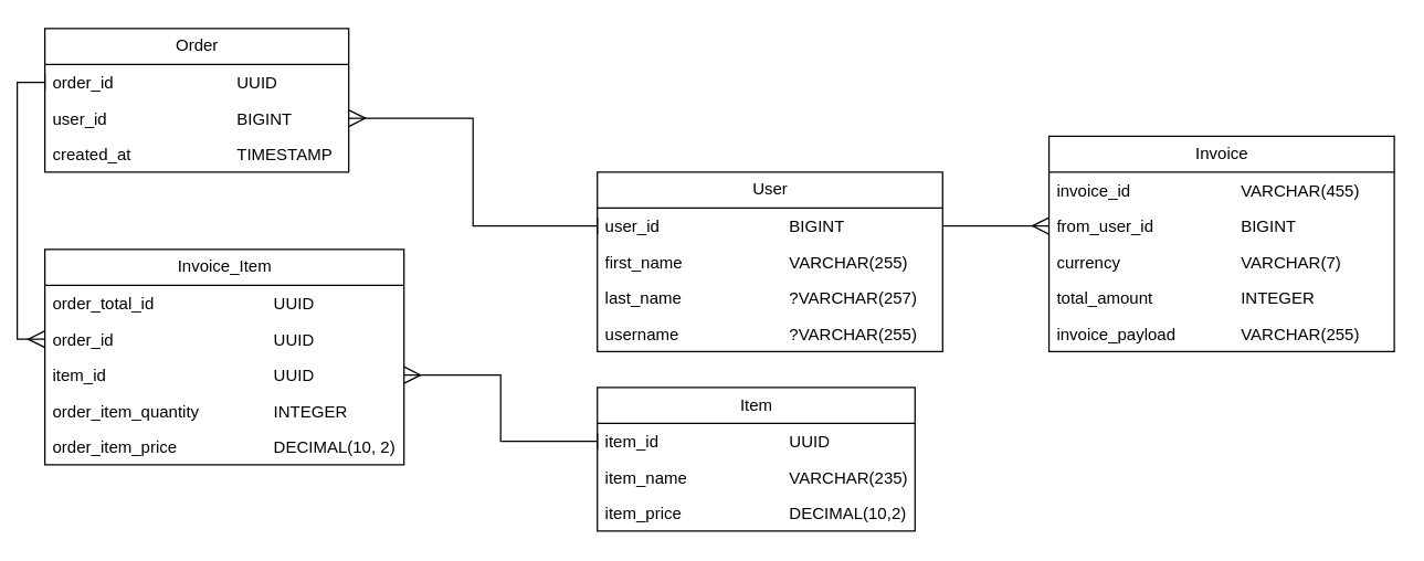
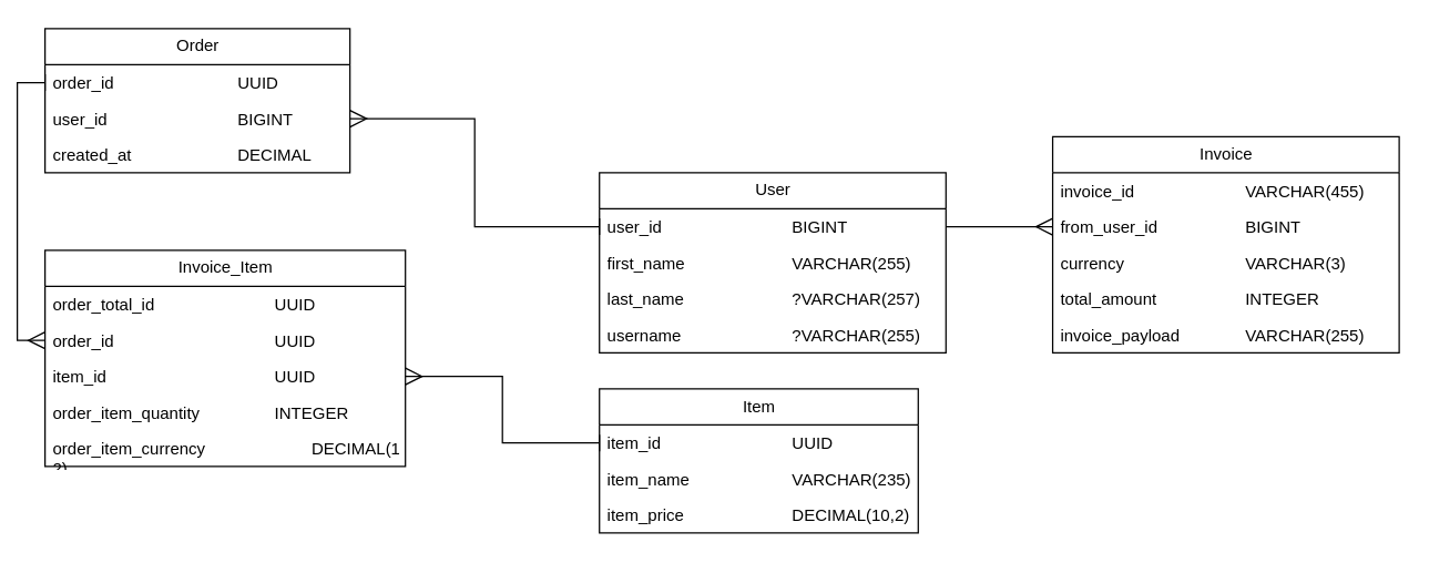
  <mxCell id="0" />
  <mxCell id="1" parent="0" />
  <mxCell id="2" value="Order" style="swimlane;fontStyle=0;childLayout=stackLayout;horizontal=1;startSize=26;fillColor=none;horizontalStack=0;resizeParent=1;resizeParentMax=0;resizeLast=0;collapsible=1;marginBottom=0;html=1;" vertex="1" parent="1"><mxGeometry x="20" y="20" width="220" height="104" as="geometry"><mxRectangle x="110" y="110" width="70" height="30" as="alternateBounds" /></mxGeometry></mxCell>
  <mxCell id="3" value="order_id&lt;span style=&quot;white-space: pre;&quot;&gt;&#09;&lt;/span&gt;&lt;span style=&quot;white-space: pre;&quot;&gt;&#09;&lt;/span&gt;&lt;span style=&quot;white-space: pre;&quot;&gt;&#09;&lt;/span&gt;&lt;span style=&quot;white-space: pre;&quot;&gt;&#09;&lt;/span&gt;UUID&lt;div&gt;&lt;br&gt;&lt;/div&gt;" style="text;strokeColor=none;fillColor=none;align=left;verticalAlign=top;spacingLeft=4;spacingRight=4;overflow=hidden;rotatable=0;points=[[0,0.5],[1,0.5]];portConstraint=eastwest;whiteSpace=wrap;html=1;" vertex="1" parent="2"><mxGeometry y="26" width="220" height="26" as="geometry" /></mxCell>
  <mxCell id="4" value="user_id&lt;span style=&quot;white-space: pre;&quot;&gt;&#09;&lt;/span&gt;&lt;span style=&quot;white-space: pre;&quot;&gt;&#09;&lt;/span&gt;&lt;span style=&quot;white-space: pre;&quot;&gt;&#09;&lt;/span&gt;&lt;span style=&quot;white-space: pre;&quot;&gt;&#09;&lt;/span&gt;BIGINT" style="text;strokeColor=none;fillColor=none;align=left;verticalAlign=top;spacingLeft=4;spacingRight=4;overflow=hidden;rotatable=0;points=[[0,0.5],[1,0.5]];portConstraint=eastwest;whiteSpace=wrap;html=1;" vertex="1" parent="2"><mxGeometry y="52" width="220" height="26" as="geometry" /></mxCell>
- <mxCell id="5" value="created_at&lt;span style=&quot;white-space: pre;&quot;&gt;&#09;&lt;/span&gt;&lt;span style=&quot;white-space: pre;&quot;&gt;&#09;&lt;/span&gt;&lt;span style=&quot;white-space: pre;&quot;&gt;&#09;&lt;/span&gt;TIMESTAMP" style="text;strokeColor=none;fillColor=none;align=left;verticalAlign=top;spacingLeft=4;spacingRight=4;overflow=hidden;rotatable=0;points=[[0,0.5],[1,0.5]];portConstraint=eastwest;whiteSpace=wrap;html=1;" vertex="1" parent="2"><mxGeometry y="78" width="220" height="26" as="geometry" /></mxCell>
+ <mxCell id="5" value="created_at&lt;span style=&quot;white-space: pre;&quot;&gt;&#09;&lt;/span&gt;&lt;span style=&quot;white-space: pre;&quot;&gt;&#09;&lt;/span&gt;&lt;span style=&quot;white-space: pre;&quot;&gt;&#09;&lt;/span&gt;DECIMAL" style="text;strokeColor=none;fillColor=none;align=left;verticalAlign=top;spacingLeft=4;spacingRight=4;overflow=hidden;rotatable=0;points=[[0,0.5],[1,0.5]];portConstraint=eastwest;whiteSpace=wrap;html=1;" vertex="1" parent="2"><mxGeometry y="78" width="220" height="26" as="geometry" /></mxCell>
  <mxCell id="6" value="Invoice_Item" style="swimlane;fontStyle=0;childLayout=stackLayout;horizontal=1;startSize=26;fillColor=none;horizontalStack=0;resizeParent=1;resizeParentMax=0;resizeLast=0;collapsible=1;marginBottom=0;html=1;" vertex="1" parent="1"><mxGeometry x="20" y="180" width="260" height="156" as="geometry"><mxRectangle x="110" y="110" width="70" height="30" as="alternateBounds" /></mxGeometry></mxCell>
  <mxCell id="7" value="order_total_id&lt;span style=&quot;white-space: pre;&quot;&gt;&#09;&lt;/span&gt;&lt;span style=&quot;white-space: pre;&quot;&gt;&#09;&lt;/span&gt;&lt;span style=&quot;white-space: pre;&quot;&gt;&#09;&lt;/span&gt;&lt;span style=&quot;white-space: pre;&quot;&gt;&#09;&lt;/span&gt;UUID&lt;div&gt;&lt;br&gt;&lt;/div&gt;" style="text;strokeColor=none;fillColor=none;align=left;verticalAlign=top;spacingLeft=4;spacingRight=4;overflow=hidden;rotatable=0;points=[[0,0.5],[1,0.5]];portConstraint=eastwest;whiteSpace=wrap;html=1;" vertex="1" parent="6"><mxGeometry y="26" width="260" height="26" as="geometry" /></mxCell>
  <mxCell id="8" value="order_id&lt;span style=&quot;white-space: pre;&quot;&gt;&#09;&lt;/span&gt;&lt;span style=&quot;white-space: pre;&quot;&gt;&#09;&lt;/span&gt;&lt;span style=&quot;white-space: pre;&quot;&gt;&#09;&lt;/span&gt;&lt;span style=&quot;white-space: pre;&quot;&gt;&#09;&lt;span style=&quot;white-space: pre;&quot;&gt;&#09;&lt;/span&gt;&lt;/span&gt;UUID&lt;div&gt;&lt;br&gt;&lt;/div&gt;" style="text;strokeColor=none;fillColor=none;align=left;verticalAlign=top;spacingLeft=4;spacingRight=4;overflow=hidden;rotatable=0;points=[[0,0.5],[1,0.5]];portConstraint=eastwest;whiteSpace=wrap;html=1;" vertex="1" parent="6"><mxGeometry y="52" width="260" height="26" as="geometry" /></mxCell>
  <mxCell id="9" value="item_id&lt;span style=&quot;white-space: pre;&quot;&gt;&#09;&lt;/span&gt;&lt;span style=&quot;white-space: pre;&quot;&gt;&#09;&lt;/span&gt;&lt;span style=&quot;white-space: pre;&quot;&gt;&#09;&lt;/span&gt;&lt;span style=&quot;white-space: pre;&quot;&gt;&#09;&lt;span style=&quot;white-space: pre;&quot;&gt;&#09;&lt;/span&gt;&lt;/span&gt;UUID&lt;div&gt;&lt;br&gt;&lt;/div&gt;" style="text;strokeColor=none;fillColor=none;align=left;verticalAlign=top;spacingLeft=4;spacingRight=4;overflow=hidden;rotatable=0;points=[[0,0.5],[1,0.5]];portConstraint=eastwest;whiteSpace=wrap;html=1;" vertex="1" parent="6"><mxGeometry y="78" width="260" height="26" as="geometry" /></mxCell>
  <mxCell id="10" value="order_item_quantity&lt;span style=&quot;white-space: pre;&quot;&gt;&#09;&lt;/span&gt;&lt;span style=&quot;white-space: pre;&quot;&gt;&#09;&lt;/span&gt;INTEGER" style="text;strokeColor=none;fillColor=none;align=left;verticalAlign=top;spacingLeft=4;spacingRight=4;overflow=hidden;rotatable=0;points=[[0,0.5],[1,0.5]];portConstraint=eastwest;whiteSpace=wrap;html=1;" vertex="1" parent="6"><mxGeometry y="104" width="260" height="26" as="geometry" /></mxCell>
- <mxCell id="11" value="order_item_price&lt;span style=&quot;white-space: pre;&quot;&gt;&#09;&lt;/span&gt;&lt;span style=&quot;white-space: pre;&quot;&gt;&#09;&lt;/span&gt;&lt;span style=&quot;white-space: pre;&quot;&gt;&#09;&lt;/span&gt;DECIMAL(10, 2)" style="text;strokeColor=none;fillColor=none;align=left;verticalAlign=top;spacingLeft=4;spacingRight=4;overflow=hidden;rotatable=0;points=[[0,0.5],[1,0.5]];portConstraint=eastwest;whiteSpace=wrap;html=1;" vertex="1" parent="6"><mxGeometry y="130" width="260" height="26" as="geometry" /></mxCell>
+ <mxCell id="11" value="order_item_currency&lt;span style=&quot;white-space: pre;&quot;&gt;&#09;&lt;/span&gt;&lt;span style=&quot;white-space: pre;&quot;&gt;&#09;&lt;/span&gt;&lt;span style=&quot;white-space: pre;&quot;&gt;&#09;&lt;/span&gt;DECIMAL(10, 2)" style="text;strokeColor=none;fillColor=none;align=left;verticalAlign=top;spacingLeft=4;spacingRight=4;overflow=hidden;rotatable=0;points=[[0,0.5],[1,0.5]];portConstraint=eastwest;whiteSpace=wrap;html=1;" vertex="1" parent="6"><mxGeometry y="130" width="260" height="26" as="geometry" /></mxCell>
  <mxCell id="12" style="edgeStyle=orthogonalEdgeStyle;rounded=0;orthogonalLoop=1;jettySize=auto;html=1;exitX=0;exitY=0.5;exitDx=0;exitDy=0;entryX=0;entryY=0.5;entryDx=0;entryDy=0;curved=0;endArrow=baseDash;endFill=0;startArrow=ERmany;startFill=0;startSize=10;endSize=10;" edge="1" parent="1" source="8" target="3"><mxGeometry relative="1" as="geometry" /></mxCell>
  <mxCell id="13" value="User" style="swimlane;fontStyle=0;childLayout=stackLayout;horizontal=1;startSize=26;fillColor=none;horizontalStack=0;resizeParent=1;resizeParentMax=0;resizeLast=0;collapsible=1;marginBottom=0;html=1;" vertex="1" parent="1"><mxGeometry x="420" y="124" width="250" height="130" as="geometry"><mxRectangle x="110" y="110" width="70" height="30" as="alternateBounds" /></mxGeometry></mxCell>
  <mxCell id="14" value="user_id&lt;span style=&quot;white-space: pre;&quot;&gt;&#09;&lt;/span&gt;&lt;span style=&quot;white-space: pre;&quot;&gt;&#09;&lt;/span&gt;&lt;span style=&quot;white-space: pre;&quot;&gt;&#09;&lt;/span&gt;&lt;span style=&quot;white-space: pre;&quot;&gt;&#09;&lt;/span&gt;BIGINT&lt;div&gt;&lt;br&gt;&lt;/div&gt;" style="text;strokeColor=none;fillColor=none;align=left;verticalAlign=top;spacingLeft=4;spacingRight=4;overflow=hidden;rotatable=0;points=[[0,0.5],[1,0.5]];portConstraint=eastwest;whiteSpace=wrap;html=1;" vertex="1" parent="13"><mxGeometry y="26" width="250" height="26" as="geometry" /></mxCell>
  <mxCell id="15" value="first_name&lt;span style=&quot;white-space: pre;&quot;&gt;&#09;&lt;/span&gt;&lt;span style=&quot;white-space: pre;&quot;&gt;&#09;&lt;/span&gt;&lt;span style=&quot;white-space: pre;&quot;&gt;&#09;&lt;/span&gt;VARCHAR(255)" style="text;strokeColor=none;fillColor=none;align=left;verticalAlign=top;spacingLeft=4;spacingRight=4;overflow=hidden;rotatable=0;points=[[0,0.5],[1,0.5]];portConstraint=eastwest;whiteSpace=wrap;html=1;" vertex="1" parent="13"><mxGeometry y="52" width="250" height="26" as="geometry" /></mxCell>
  <mxCell id="16" value="last_name&lt;span style=&quot;white-space: pre;&quot;&gt;&#09;&lt;/span&gt;&lt;span style=&quot;white-space: pre;&quot;&gt;&#09;&lt;/span&gt;&lt;span style=&quot;white-space: pre;&quot;&gt;&#09;&lt;/span&gt;?VARCHAR(257)" style="text;strokeColor=none;fillColor=none;align=left;verticalAlign=top;spacingLeft=4;spacingRight=4;overflow=hidden;rotatable=0;points=[[0,0.5],[1,0.5]];portConstraint=eastwest;whiteSpace=wrap;html=1;" vertex="1" parent="13"><mxGeometry y="78" width="250" height="26" as="geometry" /></mxCell>
  <mxCell id="17" value="username&lt;span style=&quot;white-space: pre;&quot;&gt;&#09;&lt;/span&gt;&lt;span style=&quot;white-space: pre;&quot;&gt;&#09;&lt;/span&gt;&lt;span style=&quot;white-space: pre;&quot;&gt;&#09;&lt;/span&gt;?VARCHAR(255)" style="text;strokeColor=none;fillColor=none;align=left;verticalAlign=top;spacingLeft=4;spacingRight=4;overflow=hidden;rotatable=0;points=[[0,0.5],[1,0.5]];portConstraint=eastwest;whiteSpace=wrap;html=1;" vertex="1" parent="13"><mxGeometry y="104" width="250" height="26" as="geometry" /></mxCell>
  <mxCell id="18" style="edgeStyle=orthogonalEdgeStyle;rounded=0;orthogonalLoop=1;jettySize=auto;html=1;exitX=1;exitY=0.5;exitDx=0;exitDy=0;entryX=0;entryY=0.5;entryDx=0;entryDy=0;startArrow=ERmany;startFill=0;startSize=10;endSize=10;endArrow=baseDash;endFill=0;" edge="1" parent="1" source="4" target="14"><mxGeometry relative="1" as="geometry" /></mxCell>
  <mxCell id="19" value="Item" style="swimlane;fontStyle=0;childLayout=stackLayout;horizontal=1;startSize=26;fillColor=none;horizontalStack=0;resizeParent=1;resizeParentMax=0;resizeLast=0;collapsible=1;marginBottom=0;html=1;" vertex="1" parent="1"><mxGeometry x="420" y="280" width="230" height="104" as="geometry"><mxRectangle x="110" y="110" width="70" height="30" as="alternateBounds" /></mxGeometry></mxCell>
  <mxCell id="20" value="item_id&lt;span style=&quot;white-space: pre;&quot;&gt;&#09;&lt;/span&gt;&lt;span style=&quot;white-space: pre;&quot;&gt;&#09;&lt;/span&gt;&lt;span style=&quot;white-space: pre;&quot;&gt;&#09;&lt;/span&gt;&lt;span style=&quot;white-space: pre;&quot;&gt;&#09;&lt;/span&gt;UUID&lt;div&gt;&lt;br&gt;&lt;/div&gt;" style="text;strokeColor=none;fillColor=none;align=left;verticalAlign=top;spacingLeft=4;spacingRight=4;overflow=hidden;rotatable=0;points=[[0,0.5],[1,0.5]];portConstraint=eastwest;whiteSpace=wrap;html=1;" vertex="1" parent="19"><mxGeometry y="26" width="230" height="26" as="geometry" /></mxCell>
  <mxCell id="21" value="item_name&lt;span style=&quot;white-space: pre;&quot;&gt;&#09;&lt;/span&gt;&lt;span style=&quot;white-space: pre;&quot;&gt;&#09;&lt;/span&gt;&lt;span style=&quot;white-space: pre;&quot;&gt;&#09;&lt;/span&gt;VARCHAR(235)" style="text;strokeColor=none;fillColor=none;align=left;verticalAlign=top;spacingLeft=4;spacingRight=4;overflow=hidden;rotatable=0;points=[[0,0.5],[1,0.5]];portConstraint=eastwest;whiteSpace=wrap;html=1;" vertex="1" parent="19"><mxGeometry y="52" width="230" height="26" as="geometry" /></mxCell>
  <mxCell id="22" value="item_price&lt;span style=&quot;white-space: pre;&quot;&gt;&#09;&lt;/span&gt;&lt;span style=&quot;white-space: pre;&quot;&gt;&#09;&lt;/span&gt;&lt;span style=&quot;white-space: pre;&quot;&gt;&#09;&lt;/span&gt;DECIMAL(10,2)" style="text;strokeColor=none;fillColor=none;align=left;verticalAlign=top;spacingLeft=4;spacingRight=4;overflow=hidden;rotatable=0;points=[[0,0.5],[1,0.5]];portConstraint=eastwest;whiteSpace=wrap;html=1;" vertex="1" parent="19"><mxGeometry y="78" width="230" height="26" as="geometry" /></mxCell>
  <mxCell id="23" style="edgeStyle=orthogonalEdgeStyle;rounded=0;orthogonalLoop=1;jettySize=auto;html=1;exitX=1;exitY=0.5;exitDx=0;exitDy=0;entryX=0;entryY=0.5;entryDx=0;entryDy=0;startSize=10;startArrow=ERmany;startFill=0;endSize=10;endArrow=baseDash;endFill=0;" edge="1" parent="1" source="9" target="20"><mxGeometry relative="1" as="geometry" /></mxCell>
  <mxCell id="24" value="Invoice" style="swimlane;fontStyle=0;childLayout=stackLayout;horizontal=1;startSize=26;fillColor=none;horizontalStack=0;resizeParent=1;resizeParentMax=0;resizeLast=0;collapsible=1;marginBottom=0;html=1;" vertex="1" parent="1"><mxGeometry x="747" y="98" width="250" height="156" as="geometry"><mxRectangle x="110" y="110" width="70" height="30" as="alternateBounds" /></mxGeometry></mxCell>
  <mxCell id="25" value="invoice_id&lt;span style=&quot;white-space: pre;&quot;&gt;&#09;&lt;/span&gt;&lt;span style=&quot;white-space: pre;&quot;&gt;&#09;&lt;/span&gt;&lt;span style=&quot;white-space: pre;&quot;&gt;&#09;&lt;/span&gt;VARCHAR(455)&lt;div&gt;&lt;br&gt;&lt;/div&gt;" style="text;strokeColor=none;fillColor=none;align=left;verticalAlign=top;spacingLeft=4;spacingRight=4;overflow=hidden;rotatable=0;points=[[0,0.5],[1,0.5]];portConstraint=eastwest;whiteSpace=wrap;html=1;" vertex="1" parent="24"><mxGeometry y="26" width="250" height="26" as="geometry" /></mxCell>
  <mxCell id="26" value="from_user_id&lt;span style=&quot;white-space: pre;&quot;&gt;&#09;&lt;/span&gt;&lt;span style=&quot;white-space: pre;&quot;&gt;&#09;&lt;/span&gt;&lt;span style=&quot;white-space: pre;&quot;&gt;&#09;&lt;/span&gt;BIGINT&lt;div&gt;&lt;br&gt;&lt;/div&gt;" style="text;strokeColor=none;fillColor=none;align=left;verticalAlign=top;spacingLeft=4;spacingRight=4;overflow=hidden;rotatable=0;points=[[0,0.5],[1,0.5]];portConstraint=eastwest;whiteSpace=wrap;html=1;" vertex="1" parent="24"><mxGeometry y="52" width="250" height="26" as="geometry" /></mxCell>
- <mxCell id="27" value="currency&lt;span style=&quot;white-space: pre;&quot;&gt;&#09;&lt;/span&gt;&lt;span style=&quot;white-space: pre;&quot;&gt;&#09;&lt;/span&gt;&lt;span style=&quot;white-space: pre;&quot;&gt;&#09;&lt;span style=&quot;white-space: pre;&quot;&gt;&#09;&lt;/span&gt;&lt;/span&gt;VARCHAR(7)" style="text;strokeColor=none;fillColor=none;align=left;verticalAlign=top;spacingLeft=4;spacingRight=4;overflow=hidden;rotatable=0;points=[[0,0.5],[1,0.5]];portConstraint=eastwest;whiteSpace=wrap;html=1;" vertex="1" parent="24"><mxGeometry y="78" width="250" height="26" as="geometry" /></mxCell>
+ <mxCell id="27" value="currency&lt;span style=&quot;white-space: pre;&quot;&gt;&#09;&lt;/span&gt;&lt;span style=&quot;white-space: pre;&quot;&gt;&#09;&lt;/span&gt;&lt;span style=&quot;white-space: pre;&quot;&gt;&#09;&lt;span style=&quot;white-space: pre;&quot;&gt;&#09;&lt;/span&gt;&lt;/span&gt;VARCHAR(3)" style="text;strokeColor=none;fillColor=none;align=left;verticalAlign=top;spacingLeft=4;spacingRight=4;overflow=hidden;rotatable=0;points=[[0,0.5],[1,0.5]];portConstraint=eastwest;whiteSpace=wrap;html=1;" vertex="1" parent="24"><mxGeometry y="78" width="250" height="26" as="geometry" /></mxCell>
  <mxCell id="28" value="total_amount&lt;span style=&quot;white-space: pre;&quot;&gt;&#09;&lt;/span&gt;&lt;span style=&quot;white-space: pre;&quot;&gt;&#09;&lt;/span&gt;&lt;span style=&quot;white-space: pre;&quot;&gt;&#09;&lt;/span&gt;INTEGER" style="text;strokeColor=none;fillColor=none;align=left;verticalAlign=top;spacingLeft=4;spacingRight=4;overflow=hidden;rotatable=0;points=[[0,0.5],[1,0.5]];portConstraint=eastwest;whiteSpace=wrap;html=1;" vertex="1" parent="24"><mxGeometry y="104" width="250" height="26" as="geometry" /></mxCell>
  <mxCell id="29" value="invoice_payload&lt;span style=&quot;white-space: pre;&quot;&gt;&#09;&lt;/span&gt;&lt;span style=&quot;white-space: pre;&quot;&gt;&#09;&lt;/span&gt;VARCHAR(255)" style="text;strokeColor=none;fillColor=none;align=left;verticalAlign=top;spacingLeft=4;spacingRight=4;overflow=hidden;rotatable=0;points=[[0,0.5],[1,0.5]];portConstraint=eastwest;whiteSpace=wrap;html=1;" vertex="1" parent="24"><mxGeometry y="130" width="250" height="26" as="geometry" /></mxCell>
  <mxCell id="30" style="edgeStyle=orthogonalEdgeStyle;rounded=0;orthogonalLoop=1;jettySize=auto;html=1;exitX=1;exitY=0.5;exitDx=0;exitDy=0;entryX=0;entryY=0.5;entryDx=0;entryDy=0;endArrow=ERmany;endFill=0;endSize=10;startSize=10;" edge="1" parent="1" source="14" target="26"><mxGeometry relative="1" as="geometry" /></mxCell>
